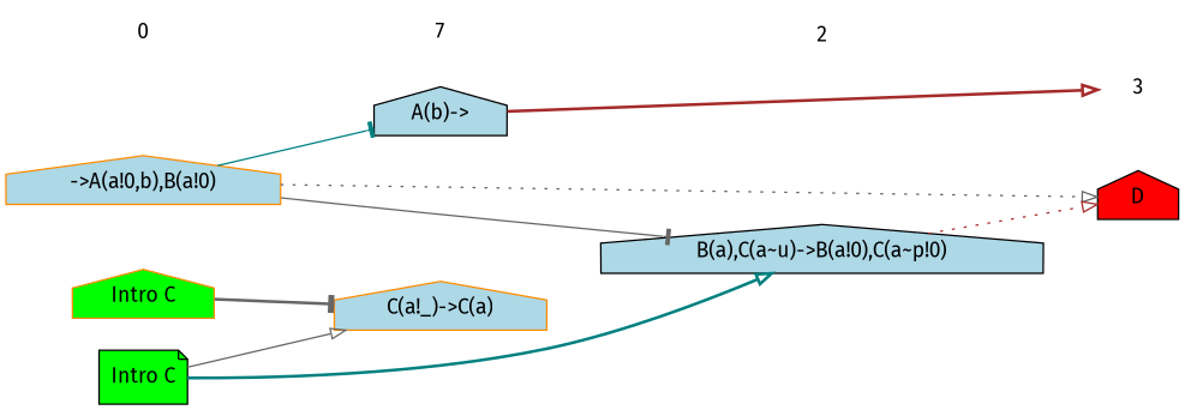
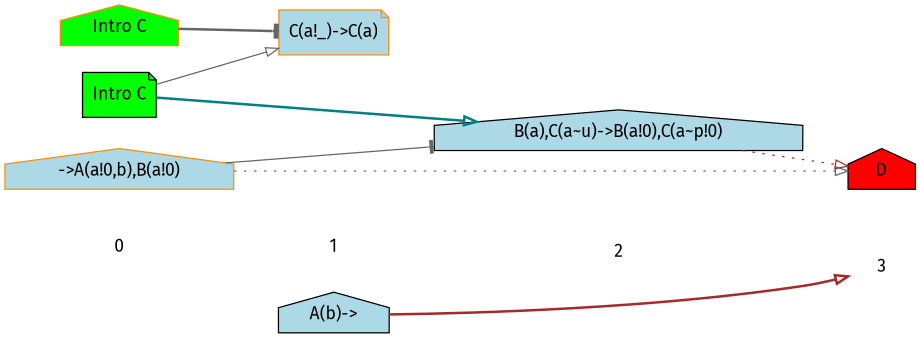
  digraph {
    fontname="Fira Sans"
    rankdir=LR
    ranksep=.5
    node [color=darkorange fontname="Fira Sans" shape=house style=filled]
    edge [fontname="Fira Sans" style=invis arrowhead=onormal color=gray40]
    0 [shape=plaintext style=""]
    n2 [color=black fillcolor=green label="Intro C" shape=note]
    n3 [fillcolor=green label="Intro C"]
    n4 [fillcolor=lightblue label="->A(a!0,b),B(a!0)"]
-   1 [color=black shape=plaintext label=7 style=""]
+   1 [color=black shape=plaintext style=""]
    n6 [color=black fillcolor=lightblue label="A(b)->"]
-   n7 [fillcolor=lightblue label="C(a!_)->C(a)"]
+   n7 [fillcolor=lightblue label="C(a!_)->C(a)" shape=note]
    2 [shape=plaintext style=""]
    n9 [color=black fillcolor=lightblue label="B(a),C(a~u)->B(a!0),C(a~p!0)"]
    3 [shape=plaintext style=""]
    n11 [color=black fillcolor=red label=D]
    subgraph sub_1 {
      rank=same
      0
      n2
      n3
      n4
    }
    subgraph sub_2 {
      rank=same
      1
      n6
      n7
    }
    subgraph sub_3 {
      rank=same
      2
      n9
    }
    subgraph sub_4 {
      rank=same
      3
      n11
    }
    0 -> 1 [arrowhead="" color=""]
    n2 -> n7 [style=solid]
    n2 -> n9 [color=teal style=bold]
    n3 -> n7 [arrowhead=tee style=bold]
-   n4 -> n6 [arrowhead=tee color=teal style=solid]
    n4 -> n9 [arrowhead=tee style=solid]
    n4 -> n11 [style=dotted]
    1 -> 2 [arrowhead="" color=""]
    n6 -> 3 [color=brown style=bold]
    2 -> 3 [arrowhead="" color=""]
    n9 -> n11 [color=brown style=dotted]
  }
